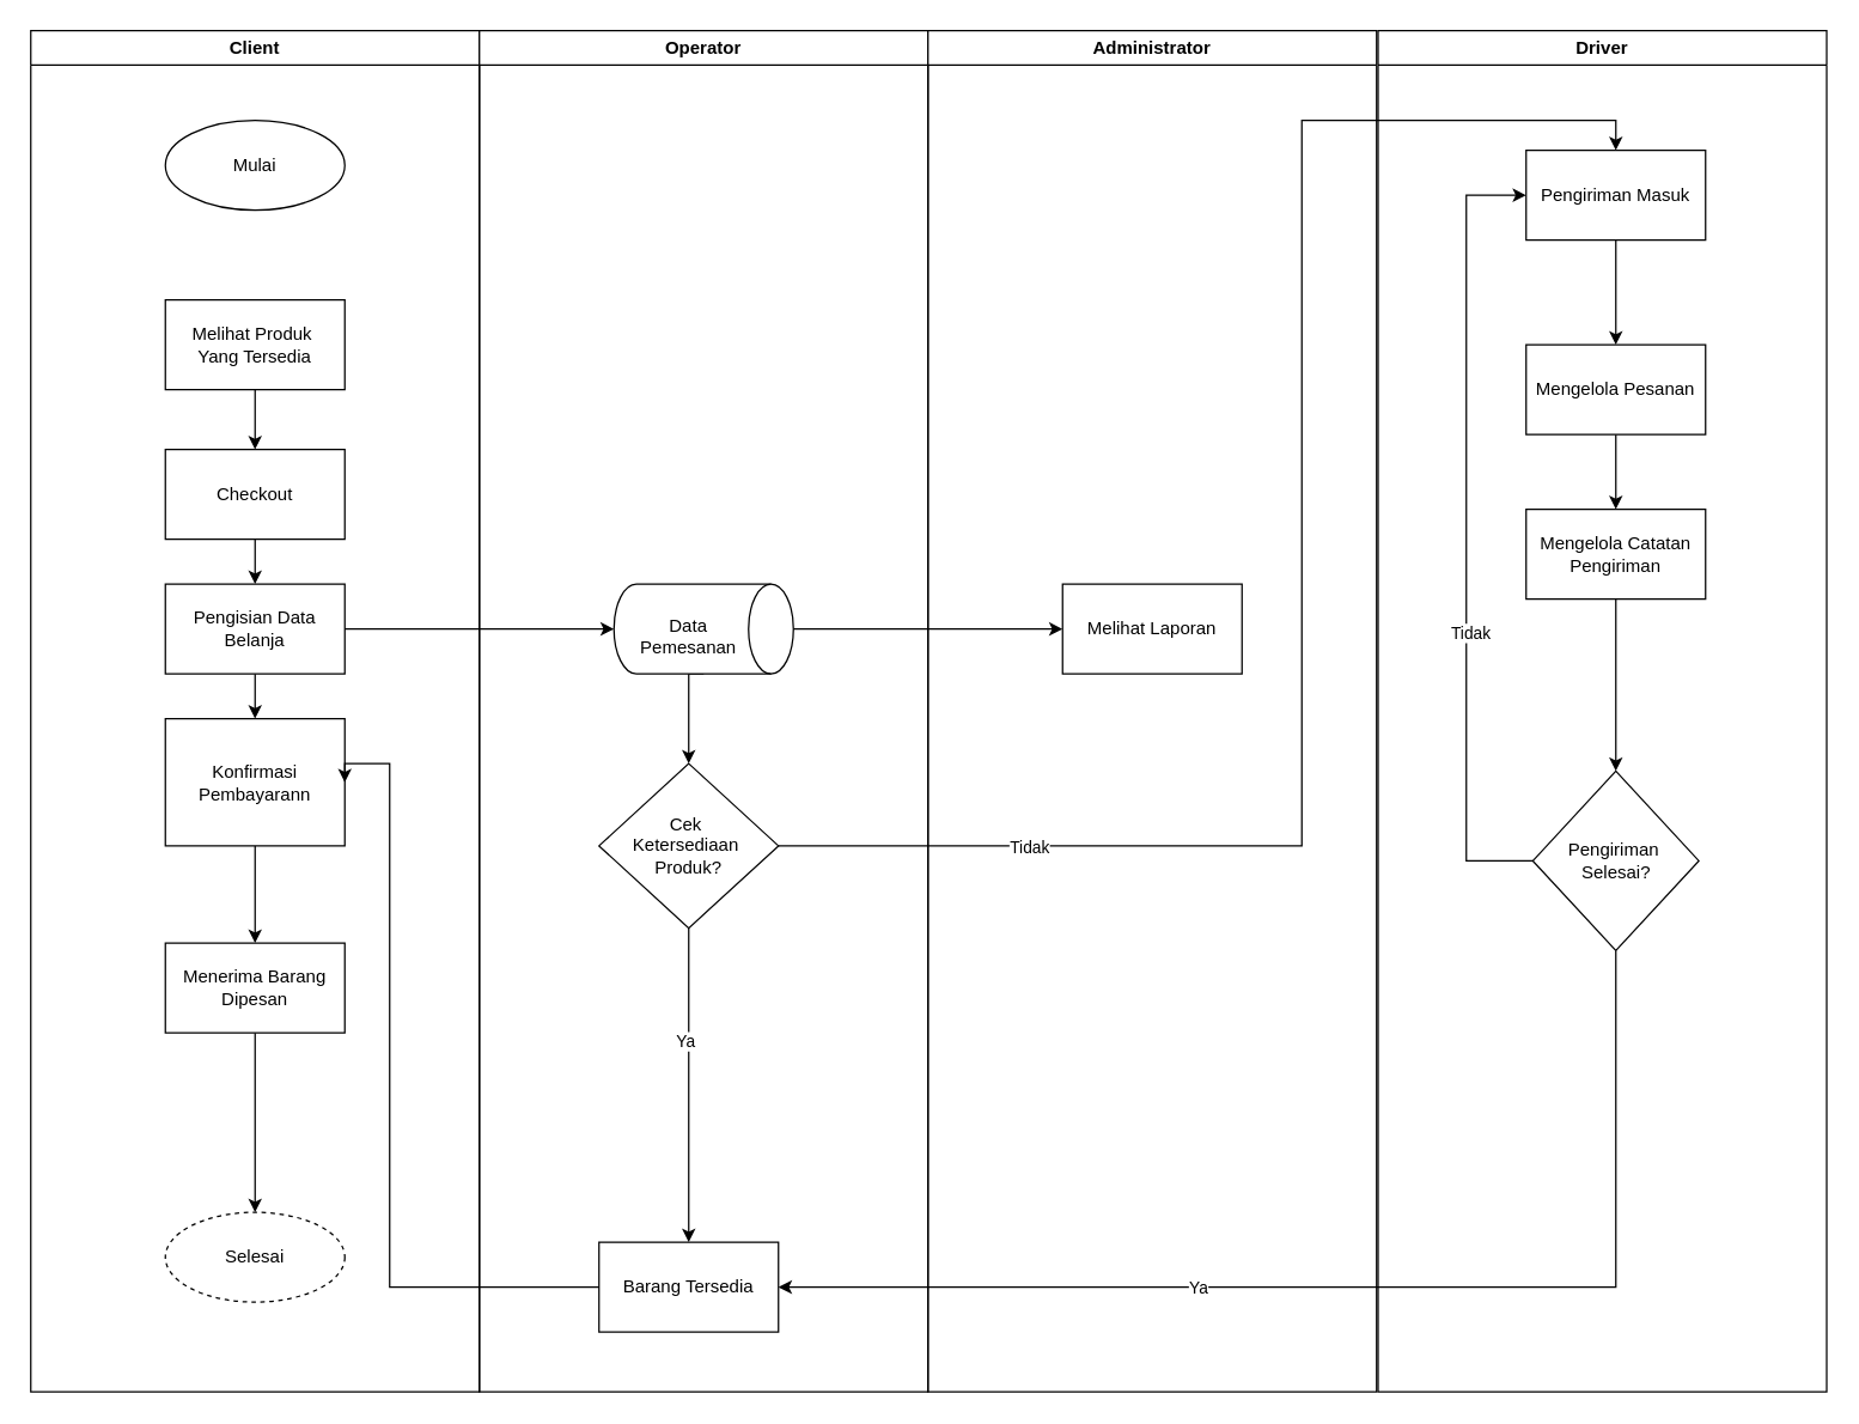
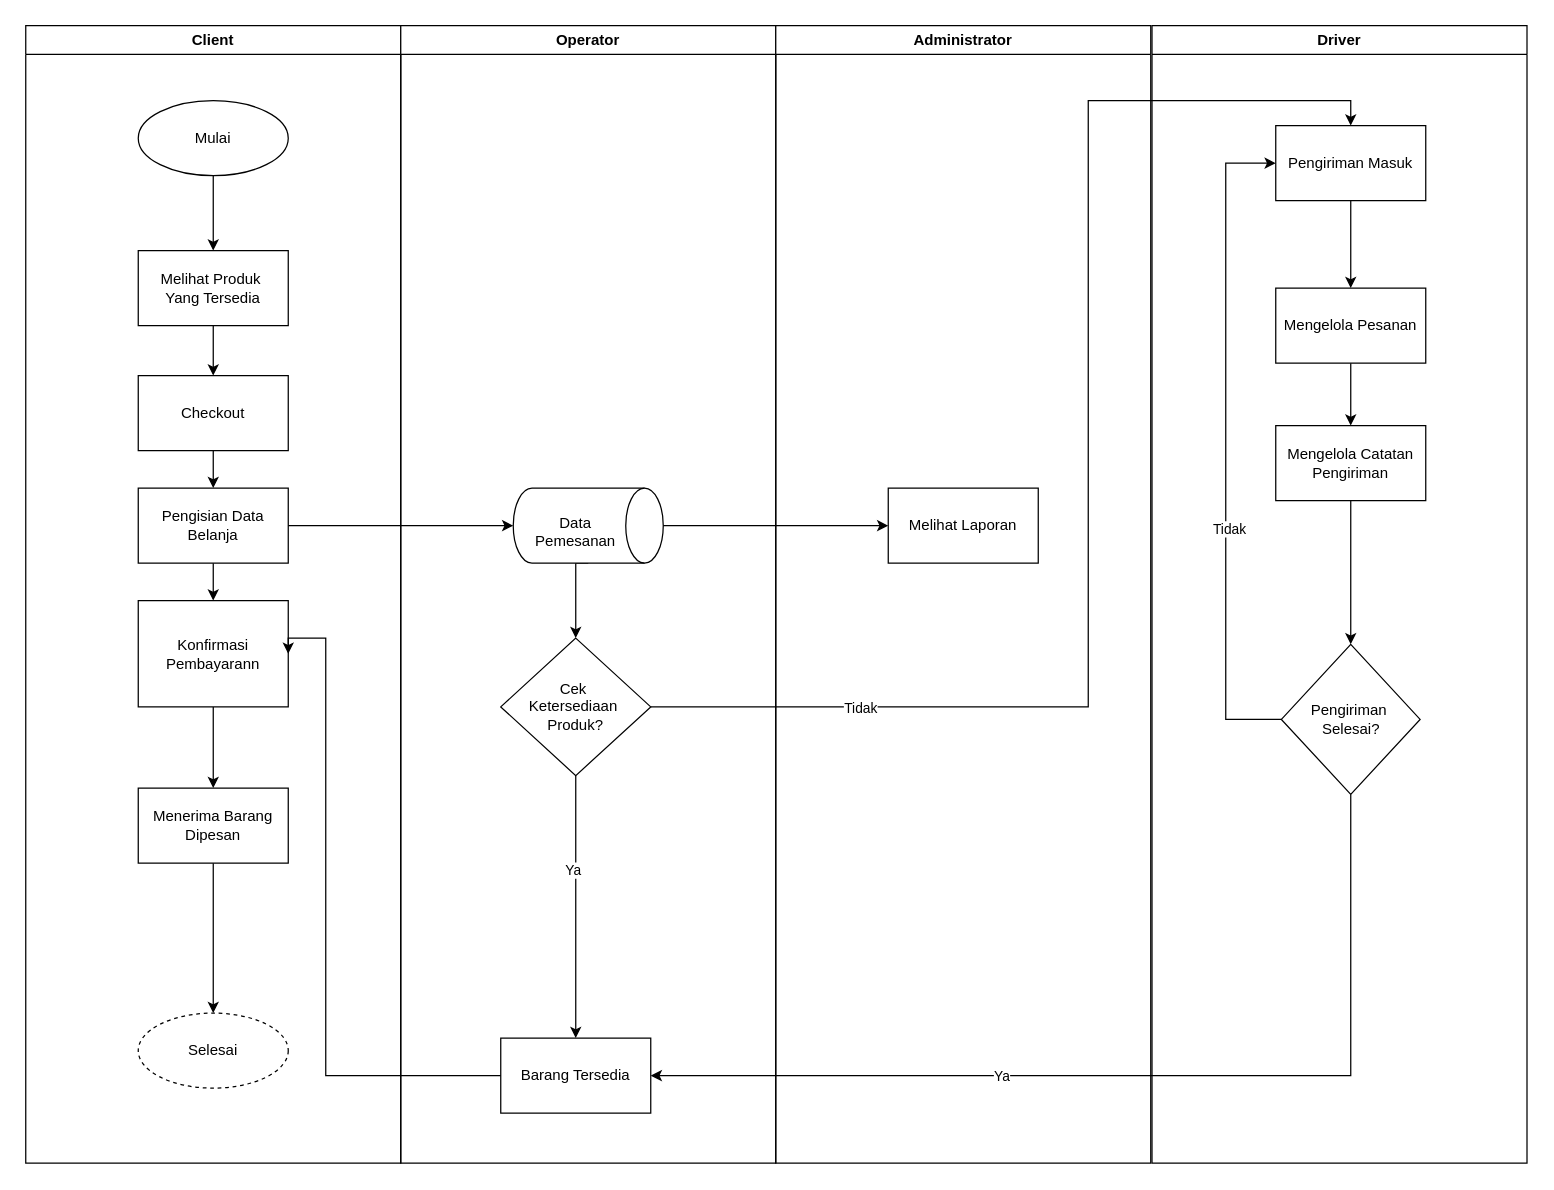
  <mxCell id="0" />
  <mxCell id="1" parent="0" />
  <mxCell id="2" style="edgeStyle=orthogonalEdgeStyle;rounded=0;orthogonalLoop=1;jettySize=auto;html=1;exitX=1;exitY=0.5;exitDx=0;exitDy=0;entryX=0.5;entryY=0;entryDx=0;entryDy=0;" edge="1" parent="1" source="24" target="30"><mxGeometry relative="1" as="geometry"><mxPoint x="540" y="545" as="sourcePoint" /><Array as="points"><mxPoint x="870" y="565" /><mxPoint x="870" y="80" /><mxPoint x="1080" y="80" /></Array></mxGeometry></mxCell>
  <mxCell id="3" value="Tidak" style="edgeLabel;html=1;align=center;verticalAlign=middle;resizable=0;points=[];" connectable="0" vertex="1" parent="2"><mxGeometry x="-0.585" y="2" relative="1" as="geometry"><mxPoint x="-54" y="2" as="offset" /></mxGeometry></mxCell>
  <mxCell id="4" value="Client" style="swimlane;whiteSpace=wrap;html=1;" vertex="1" parent="1"><mxGeometry x="20" y="20" width="300" height="910" as="geometry" /></mxCell>
+ <mxCell id="5" style="edgeStyle=orthogonalEdgeStyle;rounded=0;orthogonalLoop=1;jettySize=auto;html=1;exitX=0.5;exitY=1;exitDx=0;exitDy=0;" edge="1" parent="4" source="6" target="8"><mxGeometry relative="1" as="geometry" /></mxCell>
  <mxCell id="6" value="Mulai" style="ellipse;whiteSpace=wrap;html=1;" vertex="1" parent="4"><mxGeometry x="90" y="60" width="120" height="60" as="geometry" /></mxCell>
  <mxCell id="7" style="edgeStyle=orthogonalEdgeStyle;rounded=0;orthogonalLoop=1;jettySize=auto;html=1;exitX=0.5;exitY=1;exitDx=0;exitDy=0;" edge="1" parent="4" source="8" target="10"><mxGeometry relative="1" as="geometry" /></mxCell>
  <mxCell id="8" value="Melihat Produk&amp;nbsp;&lt;div&gt;Yang Tersedia&lt;/div&gt;" style="rounded=0;whiteSpace=wrap;html=1;" vertex="1" parent="4"><mxGeometry x="90" y="180" width="120" height="60" as="geometry" /></mxCell>
  <mxCell id="9" style="edgeStyle=orthogonalEdgeStyle;rounded=0;orthogonalLoop=1;jettySize=auto;html=1;exitX=0.5;exitY=1;exitDx=0;exitDy=0;" edge="1" parent="4" source="10" target="12"><mxGeometry relative="1" as="geometry" /></mxCell>
  <mxCell id="10" value="Checkout" style="rounded=0;whiteSpace=wrap;html=1;" vertex="1" parent="4"><mxGeometry x="90" y="280" width="120" height="60" as="geometry" /></mxCell>
  <mxCell id="11" value="" style="edgeStyle=orthogonalEdgeStyle;rounded=0;orthogonalLoop=1;jettySize=auto;html=1;" edge="1" parent="4" source="12" target="14"><mxGeometry relative="1" as="geometry" /></mxCell>
  <mxCell id="12" value="Pengisian Data Belanja" style="rounded=0;whiteSpace=wrap;html=1;" vertex="1" parent="4"><mxGeometry x="90" y="370" width="120" height="60" as="geometry" /></mxCell>
  <mxCell id="13" style="edgeStyle=orthogonalEdgeStyle;rounded=0;orthogonalLoop=1;jettySize=auto;html=1;exitX=0.5;exitY=1;exitDx=0;exitDy=0;" edge="1" parent="4" source="14" target="16"><mxGeometry relative="1" as="geometry"><mxPoint x="150" y="550" as="targetPoint" /></mxGeometry></mxCell>
  <mxCell id="14" value="Konfirmasi Pembayarann" style="rounded=0;whiteSpace=wrap;html=1;" vertex="1" parent="4"><mxGeometry x="90" y="460" width="120" height="85" as="geometry" /></mxCell>
  <mxCell id="15" value="" style="edgeStyle=orthogonalEdgeStyle;rounded=0;orthogonalLoop=1;jettySize=auto;html=1;" edge="1" parent="4" source="16" target="17"><mxGeometry relative="1" as="geometry" /></mxCell>
  <mxCell id="16" value="Menerima Barang Dipesan" style="rounded=0;whiteSpace=wrap;html=1;" vertex="1" parent="4"><mxGeometry x="90" y="610" width="120" height="60" as="geometry" /></mxCell>
  <mxCell id="17" value="Selesai" style="ellipse;whiteSpace=wrap;html=1;dashed=1;" vertex="1" parent="4"><mxGeometry x="90" y="790" width="120" height="60" as="geometry" /></mxCell>
  <mxCell id="18" value="Operator" style="swimlane;whiteSpace=wrap;html=1;" vertex="1" parent="1"><mxGeometry x="320" y="20" width="300" height="910" as="geometry" /></mxCell>
  <mxCell id="19" style="edgeStyle=orthogonalEdgeStyle;rounded=0;orthogonalLoop=1;jettySize=auto;html=1;exitX=1;exitY=0.5;exitDx=0;exitDy=0;exitPerimeter=0;" edge="1" parent="18" source="20" target="24"><mxGeometry relative="1" as="geometry"><Array as="points"><mxPoint x="140" y="430" /></Array></mxGeometry></mxCell>
  <mxCell id="20" value="" style="shape=cylinder3;whiteSpace=wrap;html=1;boundedLbl=1;backgroundOutline=1;size=15;rotation=90;" vertex="1" parent="18"><mxGeometry x="120" y="340" width="60" height="120" as="geometry" /></mxCell>
  <mxCell id="21" value="Data Pemesanan" style="text;html=1;align=center;verticalAlign=middle;whiteSpace=wrap;rounded=0;" vertex="1" parent="18"><mxGeometry x="110" y="390" width="60" height="30" as="geometry" /></mxCell>
  <mxCell id="22" style="edgeStyle=orthogonalEdgeStyle;rounded=0;orthogonalLoop=1;jettySize=auto;html=1;exitX=0.5;exitY=1;exitDx=0;exitDy=0;" edge="1" parent="18" source="24" target="25"><mxGeometry relative="1" as="geometry" /></mxCell>
  <mxCell id="23" value="Ya" style="edgeLabel;html=1;align=center;verticalAlign=middle;resizable=0;points=[];" vertex="1" connectable="0" parent="22"><mxGeometry x="-0.29" y="-3" relative="1" as="geometry"><mxPoint as="offset" /></mxGeometry></mxCell>
  <mxCell id="24" value="Cek&amp;nbsp;&lt;div&gt;Ketersediaan&amp;nbsp;&lt;/div&gt;&lt;div&gt;Produk?&lt;/div&gt;" style="rhombus;whiteSpace=wrap;html=1;" vertex="1" parent="18"><mxGeometry x="80" y="490" width="120" height="110" as="geometry" /></mxCell>
  <mxCell id="25" value="Barang Tersedia" style="rounded=0;whiteSpace=wrap;html=1;" vertex="1" parent="18"><mxGeometry x="80" y="810" width="120" height="60" as="geometry" /></mxCell>
  <mxCell id="26" value="Administrator" style="swimlane;whiteSpace=wrap;html=1;" vertex="1" parent="1"><mxGeometry x="620" y="20" width="300" height="910" as="geometry" /></mxCell>
  <mxCell id="27" value="Melihat Laporan" style="rounded=0;whiteSpace=wrap;html=1;" vertex="1" parent="26"><mxGeometry x="90" y="370" width="120" height="60" as="geometry" /></mxCell>
  <mxCell id="28" value="Driver" style="swimlane;whiteSpace=wrap;html=1;" vertex="1" parent="1"><mxGeometry x="921" y="20" width="300" height="910" as="geometry" /></mxCell>
  <mxCell id="29" value="" style="edgeStyle=orthogonalEdgeStyle;rounded=0;orthogonalLoop=1;jettySize=auto;html=1;" edge="1" parent="28" source="30" target="32"><mxGeometry relative="1" as="geometry" /></mxCell>
  <mxCell id="30" value="Pengiriman Masuk" style="rounded=0;whiteSpace=wrap;html=1;" vertex="1" parent="28"><mxGeometry x="99" y="80" width="120" height="60" as="geometry" /></mxCell>
  <mxCell id="31" value="" style="edgeStyle=orthogonalEdgeStyle;rounded=0;orthogonalLoop=1;jettySize=auto;html=1;" edge="1" parent="28" source="32" target="34"><mxGeometry relative="1" as="geometry" /></mxCell>
  <mxCell id="32" value="Mengelola Pesanan" style="rounded=0;whiteSpace=wrap;html=1;" vertex="1" parent="28"><mxGeometry x="99" y="210" width="120" height="60" as="geometry" /></mxCell>
  <mxCell id="33" value="" style="edgeStyle=orthogonalEdgeStyle;rounded=0;orthogonalLoop=1;jettySize=auto;html=1;" edge="1" parent="28" source="34" target="37"><mxGeometry relative="1" as="geometry" /></mxCell>
  <mxCell id="34" value="Mengelola Catatan Pengiriman" style="rounded=0;whiteSpace=wrap;html=1;" vertex="1" parent="28"><mxGeometry x="99" y="320" width="120" height="60" as="geometry" /></mxCell>
  <mxCell id="35" style="edgeStyle=orthogonalEdgeStyle;rounded=0;orthogonalLoop=1;jettySize=auto;html=1;exitX=0;exitY=0.5;exitDx=0;exitDy=0;entryX=0;entryY=0.5;entryDx=0;entryDy=0;" edge="1" parent="28" source="37" target="30"><mxGeometry relative="1" as="geometry"><mxPoint x="99" y="110" as="targetPoint" /><Array as="points"><mxPoint x="59" y="555" /><mxPoint x="59" y="110" /></Array></mxGeometry></mxCell>
  <mxCell id="36" value="Tidak" style="edgeLabel;html=1;align=center;verticalAlign=middle;resizable=0;points=[];" vertex="1" connectable="0" parent="35"><mxGeometry x="-0.258" y="-2" relative="1" as="geometry"><mxPoint y="-1" as="offset" /></mxGeometry></mxCell>
  <mxCell id="37" value="Pengiriman&amp;nbsp;&lt;div&gt;Selesai?&lt;/div&gt;" style="rhombus;whiteSpace=wrap;html=1;" vertex="1" parent="28"><mxGeometry x="103.5" y="495" width="111" height="120" as="geometry" /></mxCell>
  <mxCell id="38" style="edgeStyle=orthogonalEdgeStyle;rounded=0;orthogonalLoop=1;jettySize=auto;html=1;exitX=1;exitY=0.5;exitDx=0;exitDy=0;" edge="1" parent="1" source="12" target="20"><mxGeometry relative="1" as="geometry" /></mxCell>
  <mxCell id="39" style="edgeStyle=orthogonalEdgeStyle;rounded=0;orthogonalLoop=1;jettySize=auto;html=1;exitX=0.5;exitY=0;exitDx=0;exitDy=0;exitPerimeter=0;entryX=0;entryY=0.5;entryDx=0;entryDy=0;" edge="1" parent="1" source="20" target="27"><mxGeometry relative="1" as="geometry" /></mxCell>
  <mxCell id="40" style="edgeStyle=orthogonalEdgeStyle;rounded=0;orthogonalLoop=1;jettySize=auto;html=1;exitX=0.5;exitY=1;exitDx=0;exitDy=0;entryX=1;entryY=0.5;entryDx=0;entryDy=0;" edge="1" parent="1" source="37" target="25"><mxGeometry relative="1" as="geometry" /></mxCell>
  <mxCell id="41" value="Ya" style="edgeLabel;html=1;align=center;verticalAlign=middle;resizable=0;points=[];" connectable="0" vertex="1" parent="40"><mxGeometry x="0.287" y="-3" relative="1" as="geometry"><mxPoint y="3" as="offset" /></mxGeometry></mxCell>
  <mxCell id="42" style="edgeStyle=orthogonalEdgeStyle;rounded=0;orthogonalLoop=1;jettySize=auto;html=1;exitX=0;exitY=0.5;exitDx=0;exitDy=0;entryX=1;entryY=0.5;entryDx=0;entryDy=0;" edge="1" parent="1" source="25" target="14"><mxGeometry relative="1" as="geometry"><Array as="points"><mxPoint x="260" y="860" /><mxPoint x="260" y="510" /></Array></mxGeometry></mxCell>
